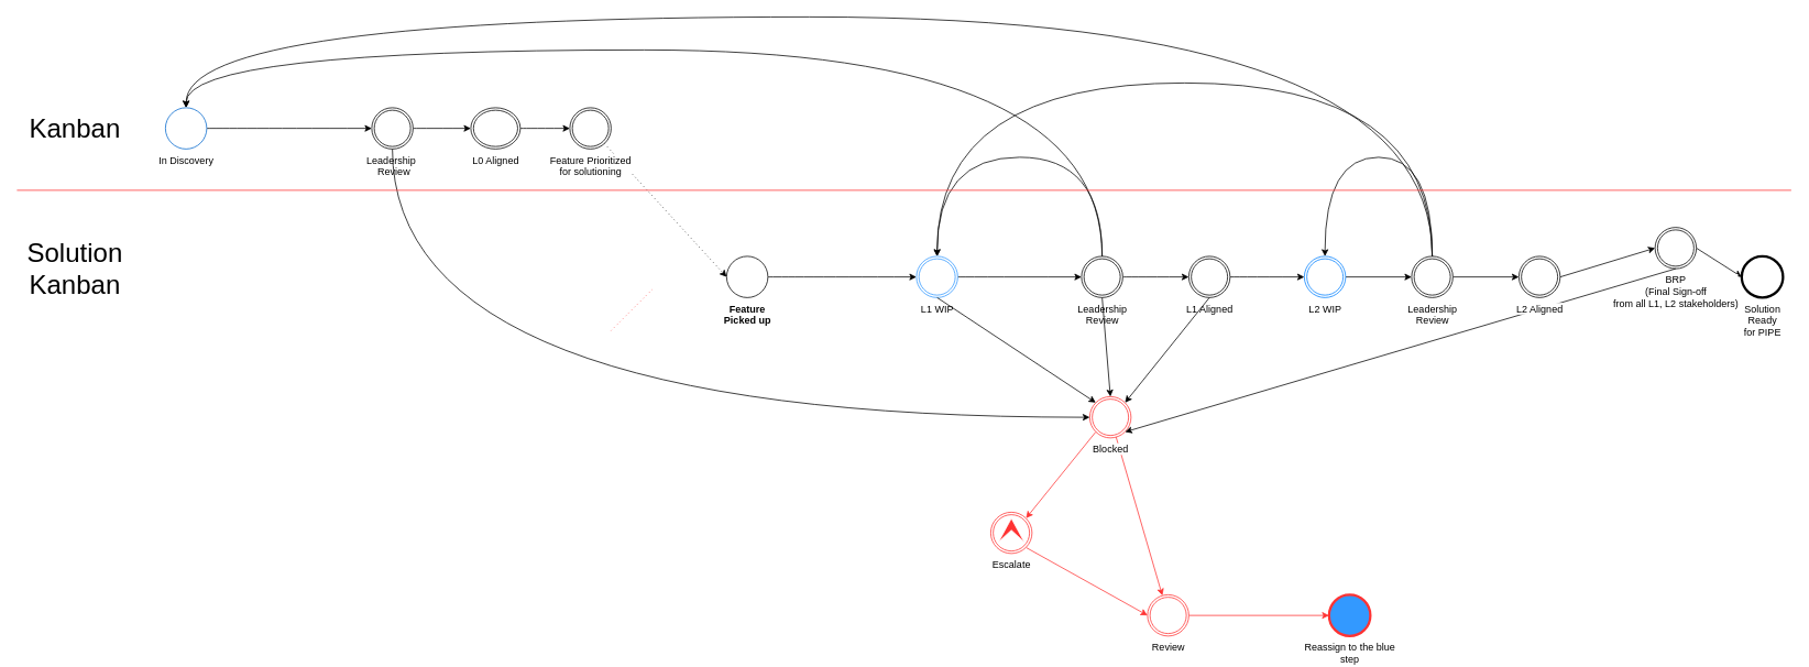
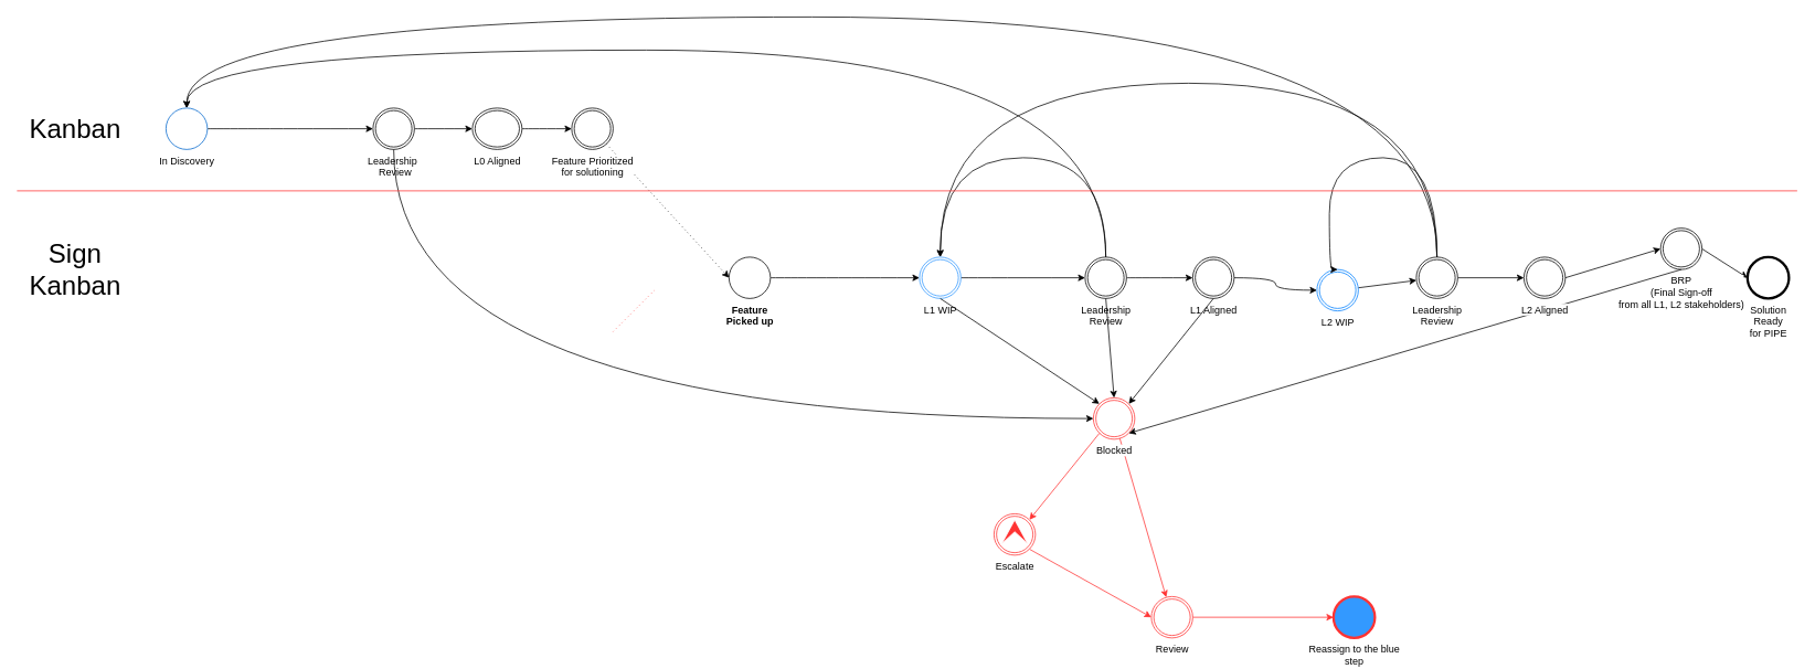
  <mxCell id="0" />
  <mxCell id="1" parent="0" />
  <mxCell id="2" value="" style="edgeStyle=orthogonalEdgeStyle;rounded=0;orthogonalLoop=1;jettySize=auto;html=1;entryX=0;entryY=0.5;entryDx=0;entryDy=0;curved=1;exitX=1;exitY=0.5;exitDx=0;exitDy=0;" edge="1" parent="1" source="3" target="5"><mxGeometry relative="1" as="geometry" /></mxCell>
  <mxCell id="3" value="In Discovery" style="shape=mxgraph.bpmn.shape;html=1;verticalLabelPosition=bottom;labelBackgroundColor=#ffffff;verticalAlign=top;align=center;perimeter=ellipsePerimeter;outlineConnect=0;outline=standard;symbol=general;strokeColor=#0066CC;" vertex="1" parent="1"><mxGeometry x="200" y="130" width="50" height="50" as="geometry" /></mxCell>
  <mxCell id="4" value="" style="edgeStyle=orthogonalEdgeStyle;curved=1;rounded=0;orthogonalLoop=1;jettySize=auto;html=1;exitX=1;exitY=0.5;exitDx=0;exitDy=0;" edge="1" parent="1" source="5" target="16"><mxGeometry relative="1" as="geometry" /></mxCell>
  <mxCell id="5" value="Leadership&amp;nbsp;&lt;br&gt;&amp;nbsp;Review" style="shape=mxgraph.bpmn.shape;html=1;verticalLabelPosition=bottom;labelBackgroundColor=#ffffff;verticalAlign=top;align=center;perimeter=ellipsePerimeter;outlineConnect=0;outline=throwing;symbol=general;" vertex="1" parent="1"><mxGeometry x="450" y="130" width="50" height="50" as="geometry" /></mxCell>
  <mxCell id="6" value="" style="edgeStyle=orthogonalEdgeStyle;curved=1;rounded=0;orthogonalLoop=1;jettySize=auto;html=1;" edge="1" parent="1" source="7" target="10"><mxGeometry relative="1" as="geometry" /></mxCell>
  <mxCell id="7" value="L1 WIP" style="shape=mxgraph.bpmn.shape;html=1;verticalLabelPosition=bottom;labelBackgroundColor=#ffffff;verticalAlign=top;align=center;perimeter=ellipsePerimeter;outlineConnect=0;outline=throwing;symbol=general;strokeColor=#3399FF;" vertex="1" parent="1"><mxGeometry x="1110" y="310" width="50" height="50" as="geometry" /></mxCell>
  <mxCell id="8" value="" style="edgeStyle=orthogonalEdgeStyle;curved=1;rounded=0;orthogonalLoop=1;jettySize=auto;html=1;" edge="1" parent="1" source="10" target="12"><mxGeometry relative="1" as="geometry" /></mxCell>
  <mxCell id="9" value="" style="edgeStyle=orthogonalEdgeStyle;curved=1;rounded=0;orthogonalLoop=1;jettySize=auto;html=1;entryX=0.5;entryY=0;entryDx=0;entryDy=0;exitX=0.5;exitY=0;exitDx=0;exitDy=0;" edge="1" parent="1" source="10" target="7"><mxGeometry relative="1" as="geometry"><mxPoint x="1385" y="160" as="targetPoint" /><Array as="points"><mxPoint x="1335" y="190" /><mxPoint x="1135" y="190" /></Array></mxGeometry></mxCell>
  <mxCell id="10" value="Leadership&lt;br&gt;Review" style="shape=mxgraph.bpmn.shape;html=1;verticalLabelPosition=bottom;labelBackgroundColor=#ffffff;verticalAlign=top;align=center;perimeter=ellipsePerimeter;outlineConnect=0;outline=throwing;symbol=general;" vertex="1" parent="1"><mxGeometry x="1310" y="310" width="50" height="50" as="geometry" /></mxCell>
  <mxCell id="11" value="" style="edgeStyle=orthogonalEdgeStyle;curved=1;rounded=0;orthogonalLoop=1;jettySize=auto;html=1;" edge="1" parent="1" source="12" target="14"><mxGeometry relative="1" as="geometry" /></mxCell>
  <mxCell id="12" value="L1 Aligned" style="shape=mxgraph.bpmn.shape;html=1;verticalLabelPosition=bottom;labelBackgroundColor=#ffffff;verticalAlign=top;align=center;perimeter=ellipsePerimeter;outlineConnect=0;outline=throwing;symbol=general;strokeColor=#000000;" vertex="1" parent="1"><mxGeometry x="1440" y="310" width="50" height="50" as="geometry" /></mxCell>
  <mxCell id="13" value="" style="edgeStyle=none;rounded=0;orthogonalLoop=1;jettySize=auto;html=1;" edge="1" parent="1" source="14" target="25"><mxGeometry relative="1" as="geometry" /></mxCell>
- <mxCell id="14" value="L2 WIP" style="shape=mxgraph.bpmn.shape;html=1;verticalLabelPosition=bottom;labelBackgroundColor=#ffffff;verticalAlign=top;align=center;perimeter=ellipsePerimeter;outlineConnect=0;outline=throwing;symbol=general;strokeColor=#007FFF;" vertex="1" parent="1"><mxGeometry x="1580" y="310" width="50" height="50" as="geometry" /></mxCell>
+ <mxCell id="14" value="L2 WIP" style="shape=mxgraph.bpmn.shape;html=1;verticalLabelPosition=bottom;labelBackgroundColor=#ffffff;verticalAlign=top;align=center;perimeter=ellipsePerimeter;outlineConnect=0;outline=throwing;symbol=general;strokeColor=#007FFF;" vertex="1" parent="1"><mxGeometry x="1590" y="325" width="50" height="50" as="geometry" /></mxCell>
  <mxCell id="15" value="" style="edgeStyle=orthogonalEdgeStyle;curved=1;rounded=0;orthogonalLoop=1;jettySize=auto;html=1;entryX=0;entryY=0.5;entryDx=0;entryDy=0;exitX=1;exitY=0.5;exitDx=0;exitDy=0;" edge="1" parent="1" source="43" target="7"><mxGeometry relative="1" as="geometry"><mxPoint x="1160" y="335" as="sourcePoint" /></mxGeometry></mxCell>
  <mxCell id="16" value="L0 Aligned" style="shape=mxgraph.bpmn.shape;html=1;verticalLabelPosition=bottom;labelBackgroundColor=#ffffff;verticalAlign=top;align=center;perimeter=ellipsePerimeter;outlineConnect=0;outline=throwing;symbol=general;strokeColor=#000000;" vertex="1" parent="1"><mxGeometry x="570" y="130" width="60" height="50" as="geometry" /></mxCell>
  <mxCell id="17" value="" style="rounded=0;orthogonalLoop=1;jettySize=auto;html=1;strokeColor=#FF3333;" edge="1" parent="1" source="18" target="28"><mxGeometry relative="1" as="geometry" /></mxCell>
  <mxCell id="18" value="Blocked" style="shape=mxgraph.bpmn.shape;html=1;verticalLabelPosition=bottom;labelBackgroundColor=#ffffff;verticalAlign=top;align=center;perimeter=ellipsePerimeter;outlineConnect=0;outline=throwing;symbol=general;strokeColor=#FF3333;" vertex="1" parent="1"><mxGeometry x="1320" y="480" width="50" height="50" as="geometry" /></mxCell>
  <mxCell id="19" value="" style="edgeStyle=orthogonalEdgeStyle;curved=1;rounded=0;orthogonalLoop=1;jettySize=auto;html=1;entryX=0.5;entryY=0;entryDx=0;entryDy=0;exitX=0.5;exitY=0;exitDx=0;exitDy=0;" edge="1" parent="1" source="10" target="3"><mxGeometry relative="1" as="geometry"><mxPoint x="1395" y="250" as="sourcePoint" /><mxPoint x="1285" y="250" as="targetPoint" /><Array as="points"><mxPoint x="1335" y="60" /><mxPoint x="225" y="60" /></Array></mxGeometry></mxCell>
  <mxCell id="20" value="" style="rounded=0;orthogonalLoop=1;jettySize=auto;html=1;entryX=0.145;entryY=0.145;entryDx=0;entryDy=0;exitX=0.5;exitY=1;exitDx=0;exitDy=0;entryPerimeter=0;" edge="1" parent="1" source="7" target="18"><mxGeometry relative="1" as="geometry"><mxPoint x="1395" y="250" as="sourcePoint" /><mxPoint x="1285" y="250" as="targetPoint" /></mxGeometry></mxCell>
  <mxCell id="21" value="" style="rounded=0;orthogonalLoop=1;jettySize=auto;html=1;entryX=0.5;entryY=0;entryDx=0;entryDy=0;exitX=0.5;exitY=1;exitDx=0;exitDy=0;" edge="1" parent="1" source="10" target="18"><mxGeometry relative="1" as="geometry"><mxPoint x="1285" y="300" as="sourcePoint" /><mxPoint x="1192.75" y="437.25" as="targetPoint" /></mxGeometry></mxCell>
  <mxCell id="22" value="" style="rounded=0;orthogonalLoop=1;jettySize=auto;html=1;entryX=0.855;entryY=0.145;entryDx=0;entryDy=0;exitX=0.5;exitY=1;exitDx=0;exitDy=0;entryPerimeter=0;" edge="1" parent="1" source="12" target="18"><mxGeometry relative="1" as="geometry"><mxPoint x="1395" y="300" as="sourcePoint" /><mxPoint x="1200" y="455" as="targetPoint" /></mxGeometry></mxCell>
  <mxCell id="23" value="" style="rounded=0;orthogonalLoop=1;jettySize=auto;html=1;entryX=0;entryY=0.5;entryDx=0;entryDy=0;exitX=0.5;exitY=1;exitDx=0;exitDy=0;edgeStyle=orthogonalEdgeStyle;curved=1;" edge="1" parent="1" source="5" target="18"><mxGeometry relative="1" as="geometry"><mxPoint x="1285" y="300" as="sourcePoint" /><mxPoint x="1337.25" y="447.25" as="targetPoint" /></mxGeometry></mxCell>
  <mxCell id="24" value="" style="rounded=0;orthogonalLoop=1;jettySize=auto;html=1;entryX=0;entryY=0.5;entryDx=0;entryDy=0;" edge="1" parent="1" source="25" target="35"><mxGeometry relative="1" as="geometry" /></mxCell>
  <mxCell id="25" value="Leadership&lt;br&gt;Review" style="shape=mxgraph.bpmn.shape;html=1;verticalLabelPosition=bottom;labelBackgroundColor=#ffffff;verticalAlign=top;align=center;perimeter=ellipsePerimeter;outlineConnect=0;outline=throwing;symbol=general;" vertex="1" parent="1"><mxGeometry x="1710" y="310" width="50" height="50" as="geometry" /></mxCell>
  <mxCell id="26" value="" style="edgeStyle=orthogonalEdgeStyle;curved=1;rounded=0;orthogonalLoop=1;jettySize=auto;html=1;entryX=0.5;entryY=0;entryDx=0;entryDy=0;exitX=0.5;exitY=0;exitDx=0;exitDy=0;" edge="1" parent="1" source="25" target="7"><mxGeometry relative="1" as="geometry"><mxPoint x="1395" y="250" as="sourcePoint" /><mxPoint x="1285" y="250" as="targetPoint" /><Array as="points"><mxPoint x="1735" y="100" /><mxPoint x="1135" y="100" /></Array></mxGeometry></mxCell>
  <mxCell id="27" value="" style="rounded=0;orthogonalLoop=1;jettySize=auto;html=1;exitX=1;exitY=0.5;exitDx=0;exitDy=0;strokeColor=#FF3333;entryX=0;entryY=0.5;entryDx=0;entryDy=0;" edge="1" parent="1" source="28" target="44"><mxGeometry relative="1" as="geometry" /></mxCell>
  <mxCell id="28" value="Review" style="shape=mxgraph.bpmn.shape;html=1;verticalLabelPosition=bottom;labelBackgroundColor=#ffffff;verticalAlign=top;align=center;perimeter=ellipsePerimeter;outlineConnect=0;outline=throwing;symbol=general;strokeColor=#FF3333;" vertex="1" parent="1"><mxGeometry x="1390" y="720" width="50" height="50" as="geometry" /></mxCell>
  <mxCell id="29" value="" style="edgeStyle=orthogonalEdgeStyle;curved=1;rounded=0;orthogonalLoop=1;jettySize=auto;html=1;entryX=0.5;entryY=0;entryDx=0;entryDy=0;exitX=0.5;exitY=0;exitDx=0;exitDy=0;" edge="1" parent="1" source="25" target="3"><mxGeometry relative="1" as="geometry"><mxPoint x="1715" y="250" as="sourcePoint" /><mxPoint x="1285" y="250" as="targetPoint" /><Array as="points"><mxPoint x="1735" y="20" /><mxPoint x="225" y="20" /></Array></mxGeometry></mxCell>
  <mxCell id="30" value="" style="rounded=0;orthogonalLoop=1;jettySize=auto;html=1;entryX=0;entryY=0.5;entryDx=0;entryDy=0;exitX=1;exitY=0.5;exitDx=0;exitDy=0;" edge="1" parent="1" source="31" target="33"><mxGeometry relative="1" as="geometry"><mxPoint x="1940" y="295" as="targetPoint" /></mxGeometry></mxCell>
  <mxCell id="31" value="BRP&lt;br&gt;(Final Sign-off&lt;br&gt;from all L1, L2 stakeholders)" style="shape=mxgraph.bpmn.shape;html=1;verticalLabelPosition=bottom;labelBackgroundColor=#ffffff;verticalAlign=top;align=center;perimeter=ellipsePerimeter;outlineConnect=0;outline=throwing;symbol=general;" vertex="1" parent="1"><mxGeometry x="2005" y="275" width="50" height="50" as="geometry" /></mxCell>
  <mxCell id="32" value="" style="edgeStyle=orthogonalEdgeStyle;curved=1;rounded=0;orthogonalLoop=1;jettySize=auto;html=1;entryX=0.5;entryY=0;entryDx=0;entryDy=0;exitX=0.5;exitY=0;exitDx=0;exitDy=0;" edge="1" parent="1" source="25" target="14"><mxGeometry relative="1" as="geometry"><mxPoint x="1715" y="250" as="sourcePoint" /><mxPoint x="1285" y="250" as="targetPoint" /><Array as="points"><mxPoint x="1735" y="190" /><mxPoint x="1605" y="190" /></Array></mxGeometry></mxCell>
  <mxCell id="33" value="Solution&lt;br&gt;Ready&lt;br&gt;for PIPE" style="shape=mxgraph.bpmn.shape;html=1;verticalLabelPosition=bottom;labelBackgroundColor=#ffffff;verticalAlign=top;align=center;perimeter=ellipsePerimeter;outlineConnect=0;outline=end;symbol=general;" vertex="1" parent="1"><mxGeometry x="2110" y="310" width="50" height="50" as="geometry" /></mxCell>
  <mxCell id="34" value="" style="rounded=0;orthogonalLoop=1;jettySize=auto;html=1;entryX=0.855;entryY=0.855;entryDx=0;entryDy=0;exitX=0.5;exitY=1;exitDx=0;exitDy=0;entryPerimeter=0;" edge="1" parent="1" source="31" target="18"><mxGeometry relative="1" as="geometry"><mxPoint x="1595" y="300" as="sourcePoint" /><mxPoint x="1380" y="465" as="targetPoint" /></mxGeometry></mxCell>
  <mxCell id="35" value="L2 Aligned" style="shape=mxgraph.bpmn.shape;html=1;verticalLabelPosition=bottom;labelBackgroundColor=#ffffff;verticalAlign=top;align=center;perimeter=ellipsePerimeter;outlineConnect=0;outline=throwing;symbol=general;" vertex="1" parent="1"><mxGeometry x="1840" y="310" width="50" height="50" as="geometry" /></mxCell>
  <mxCell id="36" value="" style="edgeStyle=none;rounded=0;orthogonalLoop=1;jettySize=auto;html=1;entryX=0;entryY=0.5;entryDx=0;entryDy=0;exitX=0.855;exitY=0.855;exitDx=0;exitDy=0;strokeColor=#FF3333;exitPerimeter=0;" edge="1" parent="1" source="37" target="28"><mxGeometry relative="1" as="geometry" /></mxCell>
  <mxCell id="37" value="Escalate" style="shape=mxgraph.bpmn.shape;html=1;verticalLabelPosition=bottom;labelBackgroundColor=#ffffff;verticalAlign=top;align=center;perimeter=ellipsePerimeter;outlineConnect=0;outline=throwing;symbol=escalation;strokeColor=#FF3333;" vertex="1" parent="1"><mxGeometry x="1200" y="620" width="50" height="50" as="geometry" /></mxCell>
  <mxCell id="38" value="" style="rounded=0;orthogonalLoop=1;jettySize=auto;html=1;exitX=0.145;exitY=0.855;exitDx=0;exitDy=0;exitPerimeter=0;entryX=0.855;entryY=0.145;entryDx=0;entryDy=0;entryPerimeter=0;strokeColor=#FF3333;" edge="1" parent="1" source="18" target="37"><mxGeometry relative="1" as="geometry"><mxPoint x="1355" y="490" as="sourcePoint" /><mxPoint x="1355" y="530" as="targetPoint" /></mxGeometry></mxCell>
  <mxCell id="39" style="edgeStyle=none;rounded=0;orthogonalLoop=1;jettySize=auto;html=1;exitX=1;exitY=0.5;exitDx=0;exitDy=0;entryX=0;entryY=0.5;entryDx=0;entryDy=0;" edge="1" parent="1" source="35" target="31"><mxGeometry relative="1" as="geometry"><mxPoint x="1835" y="320" as="targetPoint" /></mxGeometry></mxCell>
  <mxCell id="40" value="" style="edgeStyle=none;rounded=0;orthogonalLoop=1;jettySize=auto;html=1;entryX=0;entryY=0.5;entryDx=0;entryDy=0;dashed=1;dashPattern=1 4;" edge="1" parent="1" source="41" target="43"><mxGeometry relative="1" as="geometry"><mxPoint x="1110" y="265" as="targetPoint" /></mxGeometry></mxCell>
  <mxCell id="41" value="Feature Prioritized&lt;br&gt;for solutioning" style="shape=mxgraph.bpmn.shape;html=1;verticalLabelPosition=bottom;labelBackgroundColor=#ffffff;verticalAlign=top;align=center;perimeter=ellipsePerimeter;outlineConnect=0;outline=throwing;symbol=general;strokeColor=#000000;" vertex="1" parent="1"><mxGeometry x="690" y="130" width="50" height="50" as="geometry" /></mxCell>
  <mxCell id="42" value="" style="edgeStyle=orthogonalEdgeStyle;curved=1;rounded=0;orthogonalLoop=1;jettySize=auto;html=1;exitX=1;exitY=0.5;exitDx=0;exitDy=0;entryX=0;entryY=0.5;entryDx=0;entryDy=0;" edge="1" parent="1" source="16" target="41"><mxGeometry relative="1" as="geometry"><mxPoint x="350" y="165" as="sourcePoint" /><mxPoint x="490" y="165" as="targetPoint" /></mxGeometry></mxCell>
  <mxCell id="43" value="&lt;b&gt;Feature&lt;br&gt;Picked up&lt;/b&gt;" style="shape=mxgraph.bpmn.shape;html=1;verticalLabelPosition=bottom;labelBackgroundColor=#ffffff;verticalAlign=top;align=center;perimeter=ellipsePerimeter;outlineConnect=0;outline=standard;symbol=general;" vertex="1" parent="1"><mxGeometry x="880" y="310" width="50" height="50" as="geometry" /></mxCell>
  <mxCell id="44" value="Reassign to the blue&lt;br&gt;step" style="shape=mxgraph.bpmn.shape;html=1;verticalLabelPosition=bottom;labelBackgroundColor=#ffffff;verticalAlign=top;align=center;perimeter=ellipsePerimeter;outlineConnect=0;outline=end;symbol=general;strokeColor=#FF3333;fillColor=#3399FF;" vertex="1" parent="1"><mxGeometry x="1610" y="720" width="50" height="50" as="geometry" /></mxCell>
  <mxCell id="45" value="" style="endArrow=none;dashed=1;html=1;dashPattern=1 4;strokeColor=#FF3333;" edge="1" parent="1"><mxGeometry width="50" height="50" relative="1" as="geometry"><mxPoint x="740" y="400" as="sourcePoint" /><mxPoint x="790" y="350" as="targetPoint" /></mxGeometry></mxCell>
  <mxCell id="46" value="" style="endArrow=none;html=1;strokeColor=#FF3333;" edge="1" parent="1"><mxGeometry width="50" height="50" relative="1" as="geometry"><mxPoint x="20" y="230" as="sourcePoint" /><mxPoint x="2170" y="230" as="targetPoint" /></mxGeometry></mxCell>
- <mxCell id="47" value="&lt;font style=&quot;font-size: 32px&quot;&gt;Solution&lt;br&gt;Kanban&lt;br&gt;&lt;/font&gt;" style="text;html=1;align=center;verticalAlign=middle;resizable=0;points=[];autosize=1;" vertex="1" parent="1"><mxGeometry x="25" y="300" width="130" height="50" as="geometry" /></mxCell>
+ <mxCell id="47" value="&lt;font style=&quot;font-size: 32px&quot;&gt;Sign&lt;br&gt;Kanban&lt;br&gt;&lt;/font&gt;" style="text;html=1;align=center;verticalAlign=middle;resizable=0;points=[];autosize=1;" vertex="1" parent="1"><mxGeometry x="25" y="300" width="130" height="50" as="geometry" /></mxCell>
  <mxCell id="48" value="&lt;font style=&quot;font-size: 32px&quot;&gt;Kanban&lt;/font&gt;" style="text;html=1;align=center;verticalAlign=middle;resizable=0;points=[];autosize=1;" vertex="1" parent="1"><mxGeometry x="25" y="140" width="130" height="30" as="geometry" /></mxCell>
